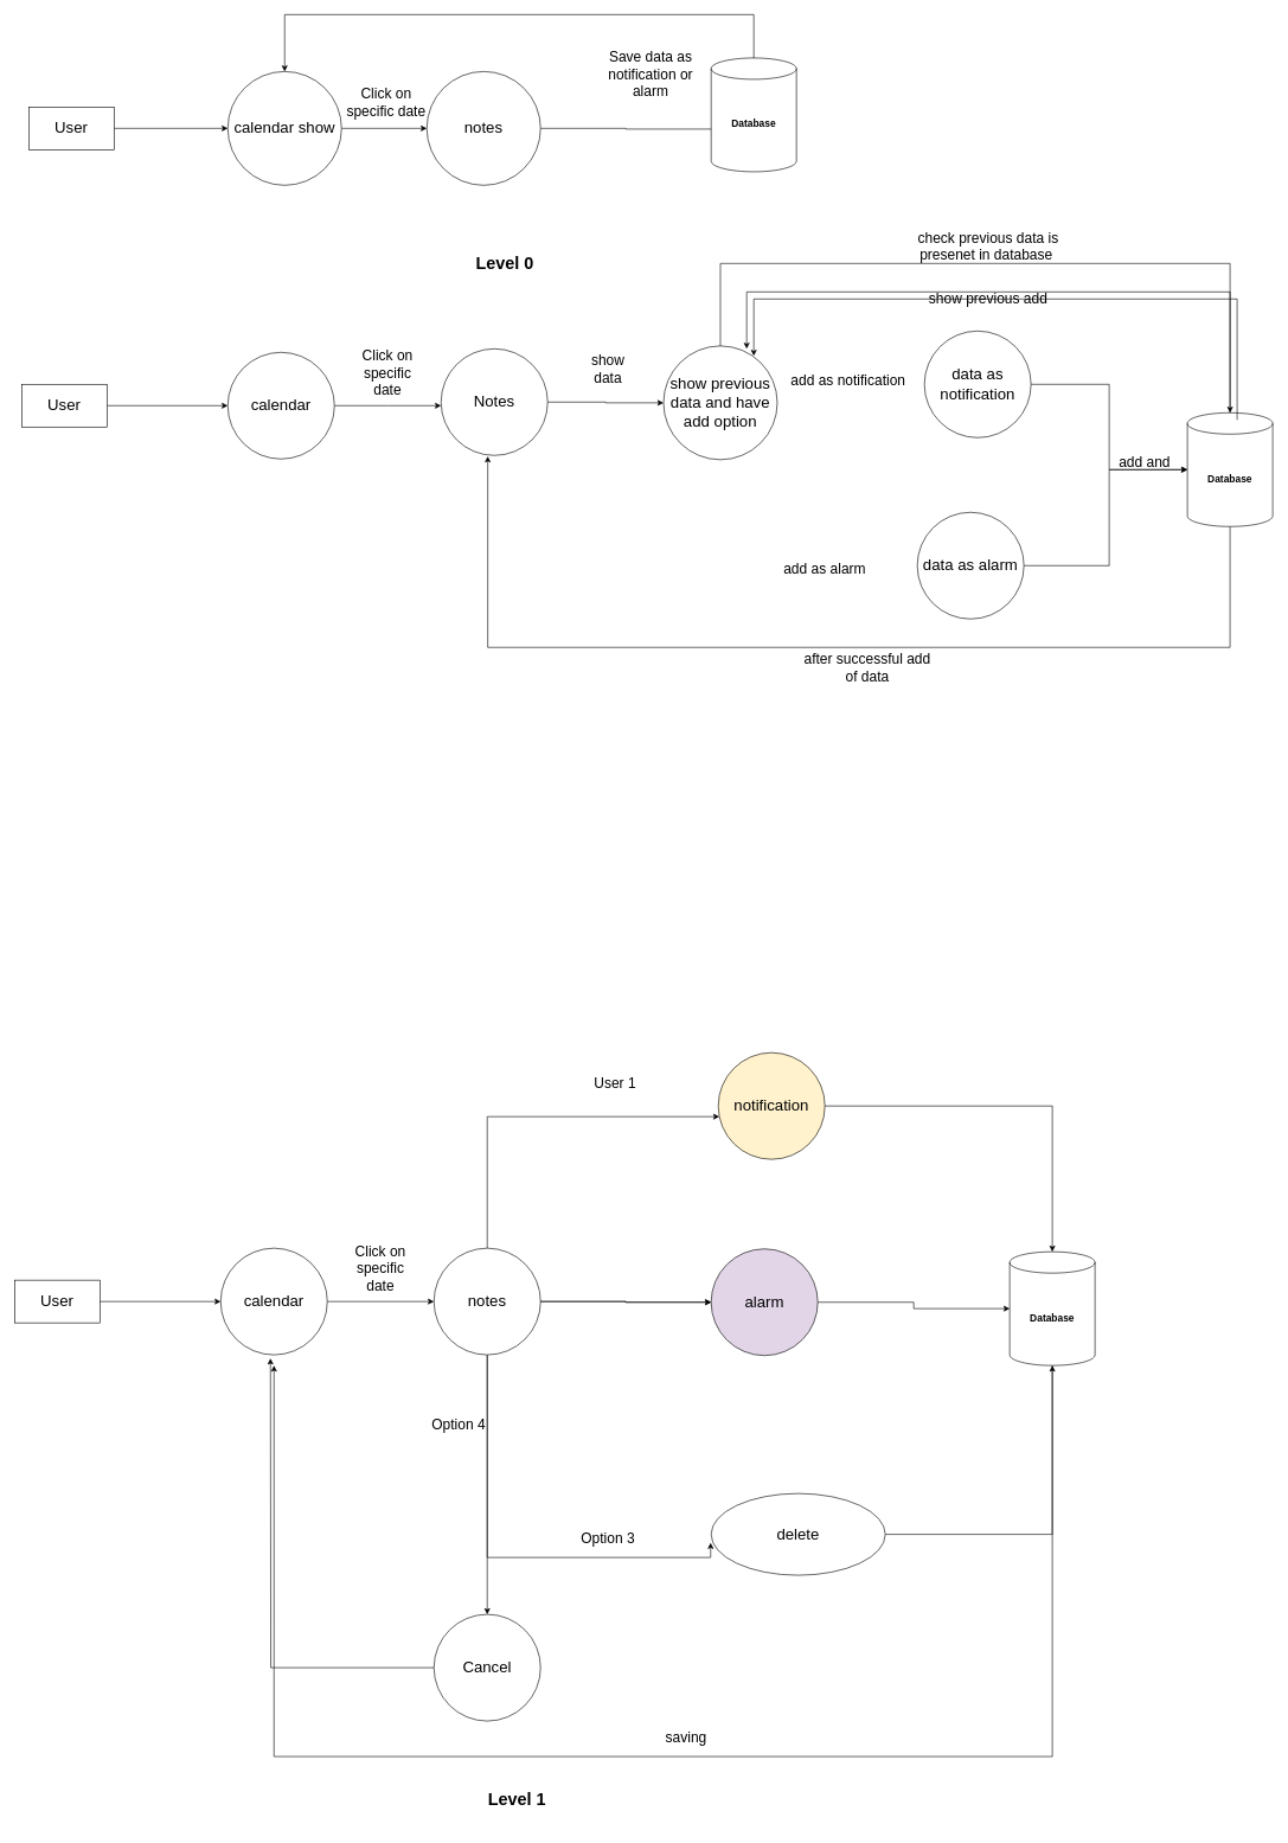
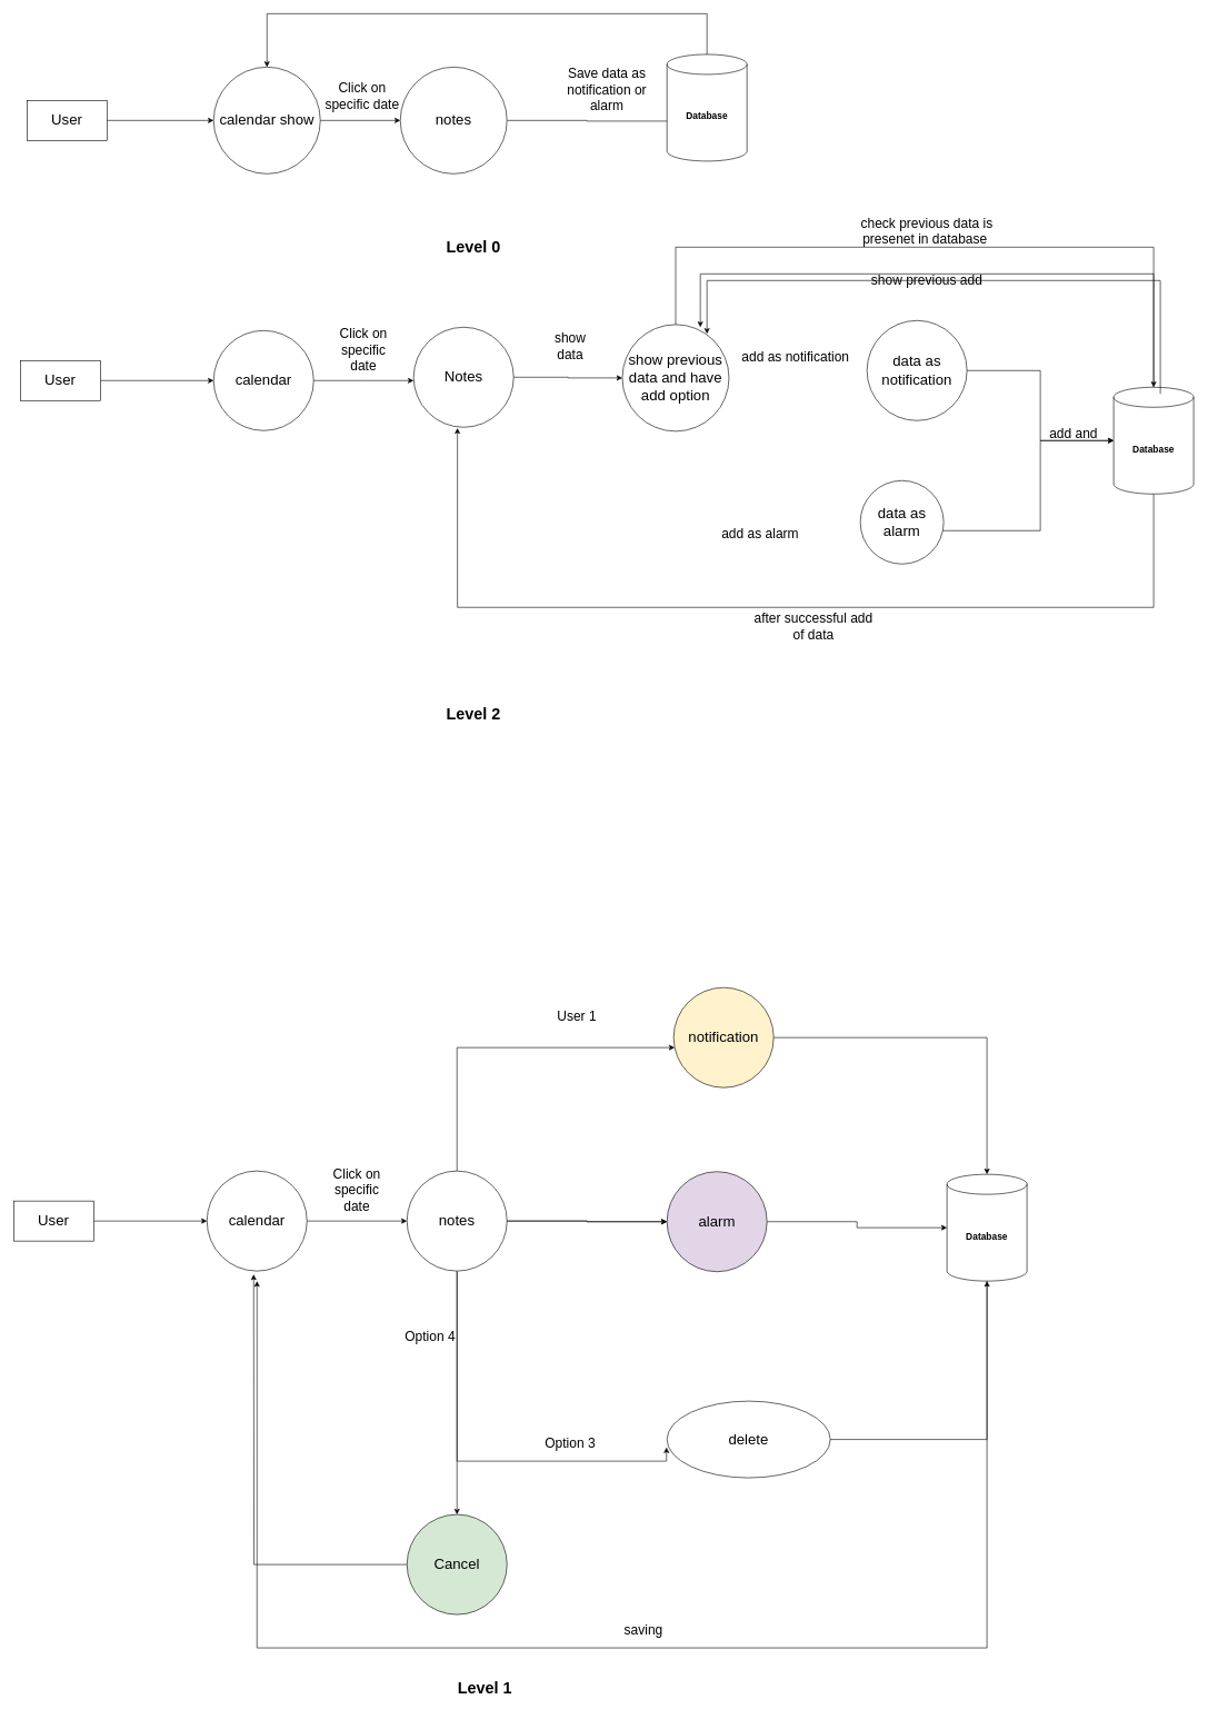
  <mxCell id="0" />
  <mxCell id="1" parent="0" />
  <mxCell id="2" value="" style="edgeStyle=orthogonalEdgeStyle;rounded=0;orthogonalLoop=1;jettySize=auto;html=1;" parent="1" source="3" target="5" edge="1"><mxGeometry relative="1" as="geometry" /></mxCell>
  <mxCell id="3" value="&lt;span style=&quot;font-size: 22px;&quot;&gt;calendar show&lt;/span&gt;" style="ellipse;whiteSpace=wrap;html=1;aspect=fixed;" parent="1" vertex="1"><mxGeometry x="320" y="100" width="160" height="160" as="geometry" /></mxCell>
  <mxCell id="4" style="edgeStyle=orthogonalEdgeStyle;rounded=0;orthogonalLoop=1;jettySize=auto;html=1;entryX=0.333;entryY=0.625;entryDx=0;entryDy=0;entryPerimeter=0;" parent="1" source="5" target="7" edge="1"><mxGeometry relative="1" as="geometry" /></mxCell>
  <mxCell id="5" value="&lt;span style=&quot;font-size: 22px;&quot;&gt;notes&lt;/span&gt;" style="ellipse;whiteSpace=wrap;html=1;aspect=fixed;" parent="1" vertex="1"><mxGeometry x="600" y="100" width="160" height="160" as="geometry" /></mxCell>
  <mxCell id="6" style="edgeStyle=orthogonalEdgeStyle;rounded=0;orthogonalLoop=1;jettySize=auto;html=1;entryX=0.5;entryY=0;entryDx=0;entryDy=0;" parent="1" source="7" target="3" edge="1"><mxGeometry relative="1" as="geometry"><Array as="points"><mxPoint y="20" x="1060" /><mxPoint x="400" y="20" /></Array></mxGeometry></mxCell>
  <mxCell id="7" value="&lt;h3&gt;Database&lt;/h3&gt;" style="shape=cylinder3;whiteSpace=wrap;html=1;boundedLbl=1;backgroundOutline=1;size=15;" parent="1" vertex="1"><mxGeometry x="1000" y="81" width="120" height="160" as="geometry" /></mxCell>
  <mxCell id="8" value="Click on specific date" style="text;strokeColor=none;align=center;fillColor=none;html=1;verticalAlign=middle;whiteSpace=wrap;rounded=0;fontSize=20;" parent="1" vertex="1"><mxGeometry x="483" y="120" width="120" height="45" as="geometry" /></mxCell>
- <mxCell id="9" value="Save data as notification or alarm" style="text;strokeColor=none;align=center;fillColor=none;html=1;verticalAlign=middle;whiteSpace=wrap;rounded=0;fontSize=20;" parent="1" vertex="1"><mxGeometry x="845" y="80" width="140" height="45" as="geometry" /></mxCell>
+ <mxCell id="9" value="Save data as notification or alarm" style="text;strokeColor=none;align=center;fillColor=none;html=1;verticalAlign=middle;whiteSpace=wrap;rounded=0;fontSize=20;" parent="1" vertex="1"><mxGeometry x="840" y="110" width="140" height="45" as="geometry" /></mxCell>
  <mxCell id="10" value="&lt;h1&gt;Level 0&lt;/h1&gt;" style="text;strokeColor=none;align=center;fillColor=none;html=1;verticalAlign=middle;whiteSpace=wrap;rounded=0;" parent="1" vertex="1"><mxGeometry x="630" y="330" width="160" height="80" as="geometry" /></mxCell>
  <mxCell id="11" style="edgeStyle=orthogonalEdgeStyle;rounded=0;orthogonalLoop=1;jettySize=auto;html=1;entryX=0;entryY=0.5;entryDx=0;entryDy=0;" parent="1" source="12" target="3" edge="1"><mxGeometry relative="1" as="geometry" /></mxCell>
  <mxCell id="12" value="&lt;font style=&quot;font-size: 22px;&quot;&gt;User&lt;/font&gt;" style="rounded=0;whiteSpace=wrap;html=1;" parent="1" vertex="1"><mxGeometry x="40" y="150" width="120" height="60" as="geometry" /></mxCell>
  <mxCell id="13" value="" style="edgeStyle=orthogonalEdgeStyle;rounded=0;orthogonalLoop=1;jettySize=auto;html=1;" parent="1" source="14" edge="1"><mxGeometry relative="1" as="geometry"><mxPoint x="620" y="570" as="targetPoint" /></mxGeometry></mxCell>
  <mxCell id="14" value="&lt;font style=&quot;font-size: 22px;&quot;&gt;calendar&lt;/font&gt;" style="ellipse;whiteSpace=wrap;html=1;aspect=fixed;" parent="1" vertex="1"><mxGeometry x="320" y="495" width="150" height="150" as="geometry" /></mxCell>
  <mxCell id="15" style="edgeStyle=orthogonalEdgeStyle;rounded=0;orthogonalLoop=1;jettySize=auto;html=1;entryX=0;entryY=0.5;entryDx=0;entryDy=0;" parent="1" source="16" target="14" edge="1"><mxGeometry relative="1" as="geometry" /></mxCell>
  <mxCell id="16" value="&lt;font style=&quot;font-size: 22px;&quot;&gt;User&lt;/font&gt;" style="rounded=0;whiteSpace=wrap;html=1;" parent="1" vertex="1"><mxGeometry x="30" y="540" width="120" height="60" as="geometry" /></mxCell>
  <mxCell id="17" style="edgeStyle=orthogonalEdgeStyle;rounded=0;orthogonalLoop=1;jettySize=auto;html=1;entryX=0;entryY=0.5;entryDx=0;entryDy=0;" parent="1" source="18" target="20" edge="1"><mxGeometry relative="1" as="geometry" /></mxCell>
  <mxCell id="18" value="&lt;font style=&quot;font-size: 22px;&quot;&gt;Notes&lt;br&gt;&lt;/font&gt;" style="ellipse;whiteSpace=wrap;html=1;aspect=fixed;" parent="1" vertex="1"><mxGeometry x="620" y="490" width="150" height="150" as="geometry" /></mxCell>
  <mxCell id="19" style="edgeStyle=orthogonalEdgeStyle;rounded=0;orthogonalLoop=1;jettySize=auto;html=1;entryX=0.5;entryY=0;entryDx=0;entryDy=0;entryPerimeter=0;" parent="1" source="20" target="27" edge="1"><mxGeometry relative="1" as="geometry"><Array as="points"><mxPoint x="1013" y="370" /><mxPoint x="1730" y="370" /></Array></mxGeometry></mxCell>
  <mxCell id="20" value="&lt;span style=&quot;font-size: 22px;&quot;&gt;show previous data and have add option&lt;/span&gt;" style="ellipse;whiteSpace=wrap;html=1;aspect=fixed;" parent="1" vertex="1"><mxGeometry x="933" y="486" width="160" height="160" as="geometry" /></mxCell>
  <mxCell id="21" style="edgeStyle=orthogonalEdgeStyle;rounded=0;orthogonalLoop=1;jettySize=auto;html=1;" parent="1" source="22" target="27" edge="1"><mxGeometry relative="1" as="geometry" /></mxCell>
- <mxCell id="22" value="&lt;span style=&quot;font-size: 22px;&quot;&gt;data as notification&lt;/span&gt;" style="ellipse;whiteSpace=wrap;html=1;aspect=fixed;" parent="1" vertex="1"><mxGeometry x="1300" y="465" width="150" height="150" as="geometry" /></mxCell>
+ <mxCell id="22" value="&lt;span style=&quot;font-size: 22px;&quot;&gt;data as notification&lt;/span&gt;" style="ellipse;whiteSpace=wrap;html=1;aspect=fixed;" parent="1" vertex="1"><mxGeometry x="1300" y="480" width="150" height="150" as="geometry" /></mxCell>
  <mxCell id="23" style="edgeStyle=orthogonalEdgeStyle;rounded=0;orthogonalLoop=1;jettySize=auto;html=1;" parent="1" source="24" target="27" edge="1"><mxGeometry relative="1" as="geometry"><Array as="points"><mxPoint x="1560" y="795" /><mxPoint x="1560" y="660" /></Array></mxGeometry></mxCell>
- <mxCell id="24" value="&lt;span style=&quot;font-size: 22px;&quot;&gt;data as alarm&lt;/span&gt;" style="ellipse;whiteSpace=wrap;html=1;aspect=fixed;" parent="1" vertex="1"><mxGeometry x="1290" y="720" width="150" height="150" as="geometry" /></mxCell>
+ <mxCell id="24" value="&lt;span style=&quot;font-size: 22px;&quot;&gt;data as alarm&lt;/span&gt;" style="ellipse;whiteSpace=wrap;html=1;aspect=fixed;" parent="1" vertex="1"><mxGeometry x="1290" y="720" width="125" height="125" as="geometry" /></mxCell>
  <mxCell id="25" style="edgeStyle=orthogonalEdgeStyle;rounded=0;orthogonalLoop=1;jettySize=auto;html=1;entryX=0.731;entryY=0.025;entryDx=0;entryDy=0;entryPerimeter=0;" parent="1" source="27" target="20" edge="1"><mxGeometry relative="1" as="geometry"><Array as="points"><mxPoint x="1730" y="410" /><mxPoint x="1050" y="410" /></Array></mxGeometry></mxCell>
  <mxCell id="26" style="edgeStyle=orthogonalEdgeStyle;rounded=0;orthogonalLoop=1;jettySize=auto;html=1;entryX=0.438;entryY=1.008;entryDx=0;entryDy=0;entryPerimeter=0;" parent="1" source="27" target="18" edge="1"><mxGeometry relative="1" as="geometry"><Array as="points"><mxPoint x="1730" y="910" /><mxPoint x="686" y="910" /></Array></mxGeometry></mxCell>
  <mxCell id="27" value="&lt;h3&gt;Database&lt;/h3&gt;" style="shape=cylinder3;whiteSpace=wrap;html=1;boundedLbl=1;backgroundOutline=1;size=15;" parent="1" vertex="1"><mxGeometry x="1670" y="580" width="120" height="160" as="geometry" /></mxCell>
  <mxCell id="28" value="Click on specific date" style="text;strokeColor=none;align=center;fillColor=none;html=1;verticalAlign=middle;whiteSpace=wrap;rounded=0;fontSize=20;" parent="1" vertex="1"><mxGeometry x="500" y="500" width="90" height="45" as="geometry" /></mxCell>
  <mxCell id="29" value="show data" style="text;strokeColor=none;align=center;fillColor=none;html=1;verticalAlign=middle;whiteSpace=wrap;rounded=0;strokeWidth=2;fontSize=20;" parent="1" vertex="1"><mxGeometry x="810" y="495" width="90" height="45" as="geometry" /></mxCell>
  <mxCell id="30" value="check previous data is presenet in database&amp;nbsp;" style="text;strokeColor=none;align=center;fillColor=none;html=1;verticalAlign=middle;whiteSpace=wrap;rounded=0;strokeWidth=2;fontSize=20;" parent="1" vertex="1"><mxGeometry x="1290" y="307" width="200" height="75" as="geometry" /></mxCell>
  <mxCell id="31" value="show previous add" style="text;strokeColor=none;align=center;fillColor=none;html=1;verticalAlign=middle;whiteSpace=wrap;rounded=0;strokeWidth=2;fontSize=20;" parent="1" vertex="1"><mxGeometry x="1290" y="380" width="200" height="75" as="geometry" /></mxCell>
  <mxCell id="32" value="add as notification" style="text;strokeColor=none;align=center;fillColor=none;html=1;verticalAlign=middle;whiteSpace=wrap;rounded=0;strokeWidth=2;fontSize=20;" parent="1" vertex="1"><mxGeometry x="1093" y="495" width="200" height="75" as="geometry" /></mxCell>
- <mxCell id="33" value="add as alarm" style="text;strokeColor=none;align=center;fillColor=none;html=1;verticalAlign=middle;whiteSpace=wrap;rounded=0;strokeWidth=2;fontSize=20;" parent="1" vertex="1"><mxGeometry y="760" width="200" height="75" as="geometry" x="1060" /></mxCell>
+ <mxCell id="33" value="add as alarm" style="text;strokeColor=none;align=center;fillColor=none;html=1;verticalAlign=middle;whiteSpace=wrap;rounded=0;strokeWidth=2;fontSize=20;" parent="1" vertex="1"><mxGeometry x="1040" y="760" width="200" height="75" as="geometry" /></mxCell>
  <mxCell id="34" value="add and" style="text;strokeColor=none;align=center;fillColor=none;html=1;verticalAlign=middle;whiteSpace=wrap;rounded=0;strokeWidth=2;fontSize=20;" parent="1" vertex="1"><mxGeometry x="1510" y="610" width="200" height="75" as="geometry" /></mxCell>
  <mxCell id="35" value="after successful add of data" style="text;strokeColor=none;align=center;fillColor=none;html=1;verticalAlign=middle;whiteSpace=wrap;rounded=0;strokeWidth=2;fontSize=20;" parent="1" vertex="1"><mxGeometry x="1120" y="900" width="200" height="75" as="geometry" /></mxCell>
+ <mxCell id="36" value="&lt;h1&gt;Level 2&lt;/h1&gt;" style="text;strokeColor=none;align=center;fillColor=none;html=1;verticalAlign=middle;whiteSpace=wrap;rounded=0;" parent="1" vertex="1"><mxGeometry x="630" y="1030" width="160" height="80" as="geometry" /></mxCell>
  <mxCell id="37" value="" style="edgeStyle=orthogonalEdgeStyle;rounded=0;orthogonalLoop=1;jettySize=auto;html=1;" parent="1" source="38" edge="1"><mxGeometry relative="1" as="geometry"><mxPoint x="610" y="1830" as="targetPoint" /></mxGeometry></mxCell>
  <mxCell id="38" value="&lt;font style=&quot;font-size: 22px;&quot;&gt;calendar&lt;/font&gt;" style="ellipse;whiteSpace=wrap;html=1;aspect=fixed;" parent="1" vertex="1"><mxGeometry x="310" y="1755" width="150" height="150" as="geometry" /></mxCell>
  <mxCell id="39" style="edgeStyle=orthogonalEdgeStyle;rounded=0;orthogonalLoop=1;jettySize=auto;html=1;entryX=0;entryY=0.5;entryDx=0;entryDy=0;" parent="1" source="40" target="38" edge="1"><mxGeometry relative="1" as="geometry" /></mxCell>
  <mxCell id="40" value="&lt;font style=&quot;font-size: 22px;&quot;&gt;User&lt;/font&gt;" style="rounded=0;whiteSpace=wrap;html=1;" parent="1" vertex="1"><mxGeometry x="20" y="1800" width="120" height="60" as="geometry" /></mxCell>
  <mxCell id="41" value="Click on specific date" style="text;strokeColor=none;align=center;fillColor=none;html=1;verticalAlign=middle;whiteSpace=wrap;rounded=0;fontSize=20;" parent="1" vertex="1"><mxGeometry x="490" y="1760" width="90" height="45" as="geometry" /></mxCell>
  <mxCell id="42" style="edgeStyle=orthogonalEdgeStyle;rounded=0;orthogonalLoop=1;jettySize=auto;html=1;" parent="1" source="43" edge="1"><mxGeometry relative="1" as="geometry"><mxPoint x="385" y="1920" as="targetPoint" /><Array as="points"><mxPoint x="1480" y="2470" /><mxPoint x="385" y="2470" /></Array></mxGeometry></mxCell>
  <mxCell id="43" value="&lt;h3&gt;Database&lt;/h3&gt;" style="shape=cylinder3;whiteSpace=wrap;html=1;boundedLbl=1;backgroundOutline=1;size=15;" parent="1" vertex="1"><mxGeometry x="1420" y="1760" width="120" height="160" as="geometry" /></mxCell>
  <mxCell id="44" style="edgeStyle=orthogonalEdgeStyle;rounded=0;orthogonalLoop=1;jettySize=auto;html=1;entryX=0.731;entryY=0.025;entryDx=0;entryDy=0;entryPerimeter=0;" parent="1" edge="1"><mxGeometry relative="1" as="geometry"><mxPoint x="1740" y="590" as="sourcePoint" /><mxPoint y="500" as="targetPoint" x="1060" /><Array as="points"><mxPoint x="1740" y="420" /><mxPoint y="420" x="1060" /></Array></mxGeometry></mxCell>
  <mxCell id="45" value="" style="edgeStyle=orthogonalEdgeStyle;rounded=0;orthogonalLoop=1;jettySize=auto;html=1;" parent="1" source="49" target="51" edge="1"><mxGeometry relative="1" as="geometry"><Array as="points"><mxPoint x="685" y="1570" /></Array></mxGeometry></mxCell>
  <mxCell id="46" value="" style="edgeStyle=orthogonalEdgeStyle;rounded=0;orthogonalLoop=1;jettySize=auto;html=1;" parent="1" source="49" target="56" edge="1"><mxGeometry relative="1" as="geometry" /></mxCell>
  <mxCell id="47" style="edgeStyle=orthogonalEdgeStyle;rounded=0;orthogonalLoop=1;jettySize=auto;html=1;entryX=-0.003;entryY=0.603;entryDx=0;entryDy=0;entryPerimeter=0;" parent="1" source="49" target="53" edge="1"><mxGeometry relative="1" as="geometry"><Array as="points"><mxPoint x="685" y="2190" /></Array></mxGeometry></mxCell>
  <mxCell id="48" value="" style="edgeStyle=orthogonalEdgeStyle;rounded=0;orthogonalLoop=1;jettySize=auto;html=1;" parent="1" source="49" edge="1"><mxGeometry relative="1" as="geometry"><mxPoint x="685" y="2270" as="targetPoint" /></mxGeometry></mxCell>
  <mxCell id="49" value="&lt;span style=&quot;font-size: 22px;&quot;&gt;notes&lt;/span&gt;" style="ellipse;whiteSpace=wrap;html=1;aspect=fixed;" parent="1" vertex="1"><mxGeometry x="610" y="1755" width="150" height="150" as="geometry" /></mxCell>
  <mxCell id="50" style="edgeStyle=orthogonalEdgeStyle;rounded=0;orthogonalLoop=1;jettySize=auto;html=1;" parent="1" source="51" target="43" edge="1"><mxGeometry relative="1" as="geometry" /></mxCell>
  <mxCell id="51" value="&lt;span style=&quot;font-size: 22px;&quot;&gt;notification&lt;/span&gt;" style="ellipse;whiteSpace=wrap;html=1;aspect=fixed;fillColor=#fff2cc;" parent="1" vertex="1"><mxGeometry x="1010" y="1480" width="150" height="150" as="geometry" /></mxCell>
  <mxCell id="52" style="edgeStyle=orthogonalEdgeStyle;rounded=0;orthogonalLoop=1;jettySize=auto;html=1;entryX=0.5;entryY=1;entryDx=0;entryDy=0;entryPerimeter=0;" parent="1" source="53" target="43" edge="1"><mxGeometry relative="1" as="geometry" /></mxCell>
  <mxCell id="53" value="&lt;span style=&quot;font-size: 22px;&quot;&gt;delete&lt;/span&gt;" style="ellipse;whiteSpace=wrap;html=1;aspect=fixed;" parent="1" vertex="1"><mxGeometry x="1000" y="2100" width="245" height="115" as="geometry" /></mxCell>
  <mxCell id="54" value="" style="edgeStyle=orthogonalEdgeStyle;rounded=0;orthogonalLoop=1;jettySize=auto;html=1;" parent="1" source="49" target="56" edge="1"><mxGeometry relative="1" as="geometry"><mxPoint x="760" y="1830" as="sourcePoint" /><mxPoint x="1135" y="2160" as="targetPoint" /></mxGeometry></mxCell>
  <mxCell id="55" style="edgeStyle=orthogonalEdgeStyle;rounded=0;orthogonalLoop=1;jettySize=auto;html=1;entryX=0;entryY=0.5;entryDx=0;entryDy=0;entryPerimeter=0;" parent="1" source="56" target="43" edge="1"><mxGeometry relative="1" as="geometry" /></mxCell>
  <mxCell id="56" value="&lt;span style=&quot;font-size: 22px;&quot;&gt;alarm&lt;/span&gt;" style="ellipse;whiteSpace=wrap;html=1;aspect=fixed;fillColor=#e1d5e7;" parent="1" vertex="1"><mxGeometry x="1000" y="1756" width="150" height="150" as="geometry" /></mxCell>
  <mxCell id="57" value="User 1" style="text;strokeColor=none;align=center;fillColor=none;html=1;verticalAlign=middle;whiteSpace=wrap;rounded=0;fontSize=20;" parent="1" vertex="1"><mxGeometry x="820" y="1500" width="90" height="45" as="geometry" /></mxCell>
  <mxCell id="58" value="Option 3" style="text;strokeColor=none;align=center;fillColor=none;html=1;verticalAlign=middle;whiteSpace=wrap;rounded=0;fontSize=20;" parent="1" vertex="1"><mxGeometry x="810" y="2140" width="90" height="45" as="geometry" /></mxCell>
  <mxCell id="59" value="Option 4" style="text;strokeColor=none;align=center;fillColor=none;html=1;verticalAlign=middle;whiteSpace=wrap;rounded=0;fontSize=20;" parent="1" vertex="1"><mxGeometry x="600" y="1980" width="90" height="45" as="geometry" /></mxCell>
  <mxCell id="60" style="edgeStyle=orthogonalEdgeStyle;rounded=0;orthogonalLoop=1;jettySize=auto;html=1;" parent="1" source="61" edge="1"><mxGeometry relative="1" as="geometry"><mxPoint x="380" y="1910" as="targetPoint" /></mxGeometry></mxCell>
- <mxCell id="61" value="&lt;span style=&quot;font-size: 22px;&quot;&gt;Cancel&lt;/span&gt;" style="ellipse;whiteSpace=wrap;html=1;aspect=fixed;" parent="1" vertex="1"><mxGeometry x="610" y="2270" width="150" height="150" as="geometry" /></mxCell>
+ <mxCell id="61" value="&lt;span style=&quot;font-size: 22px;&quot;&gt;Cancel&lt;/span&gt;" style="ellipse;whiteSpace=wrap;html=1;aspect=fixed;fillColor=#d5e8d4;" parent="1" vertex="1"><mxGeometry x="610" y="2270" width="150" height="150" as="geometry" /></mxCell>
  <mxCell id="62" value="saving" style="text;strokeColor=none;align=center;fillColor=none;html=1;verticalAlign=middle;whiteSpace=wrap;rounded=0;fontSize=20;" parent="1" vertex="1"><mxGeometry x="920" y="2420" width="90" height="45" as="geometry" /></mxCell>
  <mxCell id="63" value="&lt;h1&gt;Level 1&lt;/h1&gt;" style="text;strokeColor=none;align=center;fillColor=none;html=1;verticalAlign=middle;whiteSpace=wrap;rounded=0;" parent="1" vertex="1"><mxGeometry x="647" y="2490" width="160" height="80" as="geometry" /></mxCell>
